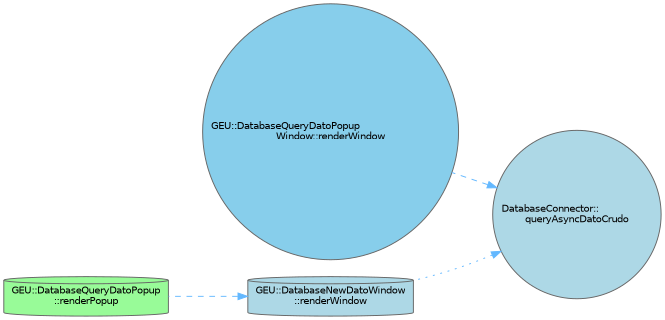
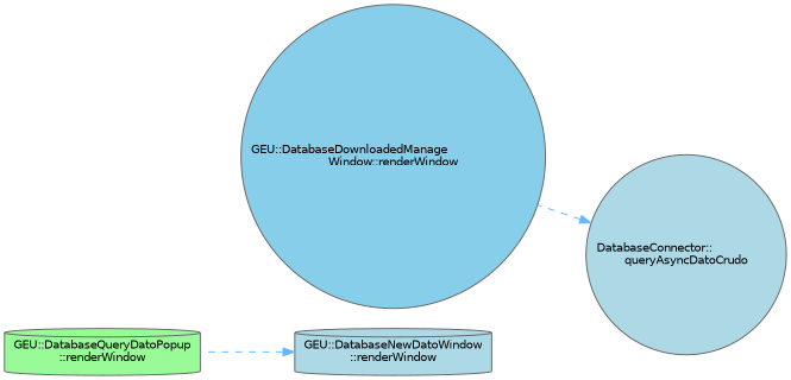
  digraph {
    rankdir=RL
    node [color=grey40 fillcolor=lightblue fontname=Helvetica fontsize=10 shape=circle style=filled]
    edge [color=steelblue1 dir=back fontname=Helvetica fontsize=10 labelfontname=Helvetica labelfontsize=10 style=dashed]
    n1 [color=gray40 fontcolor=black height=0.2 label="DatabaseConnector::\lqueryAsyncDatoCrudo" width=0.4]
-   n2 [fillcolor=skyblue height=0.2 label="GEU::DatabaseQueryDatoPopup\lWindow::renderWindow" width=0.4]
+   n2 [fillcolor=skyblue height=0.2 label="GEU::DatabaseDownloadedManage\lWindow::renderWindow" width=0.4]
    n3 [height=0.2 label="GEU::DatabaseNewDatoWindow\l::renderWindow" shape=cylinder width=0.4]
-   n4 [fillcolor=palegreen height=0.2 label="GEU::DatabaseQueryDatoPopup\l::renderPopup" shape=cylinder width=0.4]
+   n4 [fillcolor=palegreen height=0.2 label="GEU::DatabaseQueryDatoPopup\l::renderWindow" shape=cylinder width=0.4]
    n1 -> n2
-   n1 -> n3 [style=dotted]
    n3 -> n4
  }
